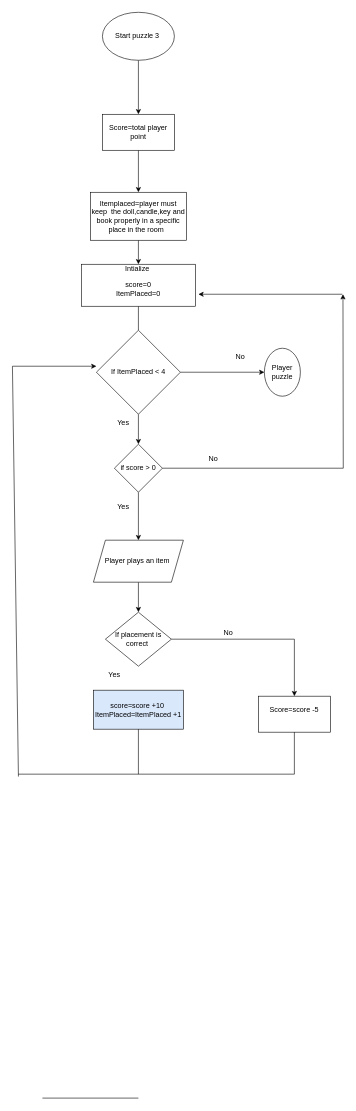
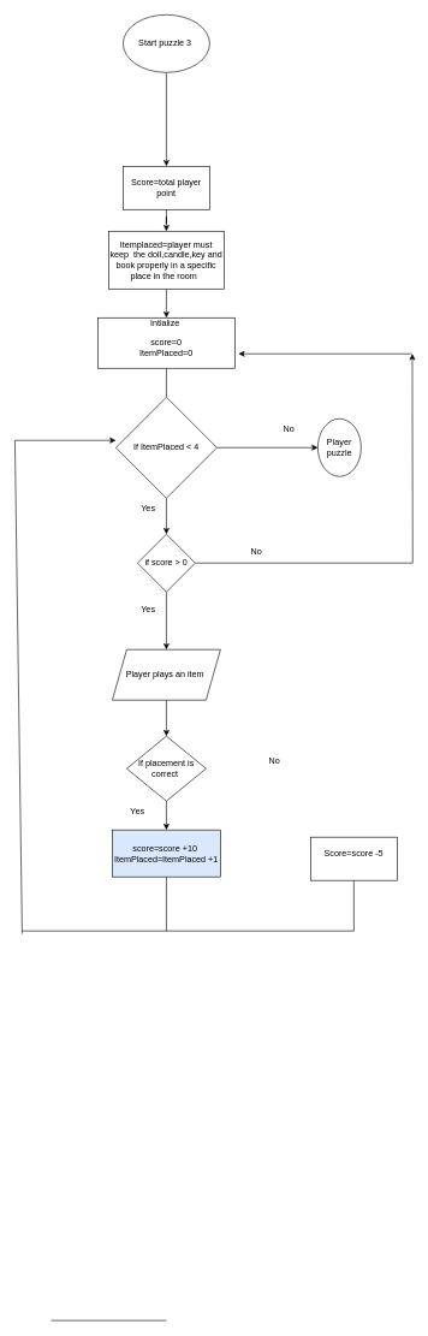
  <mxCell id="0" />
  <mxCell id="1" parent="0" />
  <mxCell id="2" value="" style="edgeStyle=orthogonalEdgeStyle;rounded=0;orthogonalLoop=1;jettySize=auto;html=1;" edge="1" parent="1" source="3" target="7"><mxGeometry relative="1" as="geometry" /></mxCell>
  <mxCell id="3" value="Start puzzle 3&amp;nbsp;" style="ellipse;whiteSpace=wrap;html=1;" vertex="1" parent="1"><mxGeometry x="170" y="20" width="120" height="80" as="geometry" /></mxCell>
  <mxCell id="4" value="" style="edgeStyle=orthogonalEdgeStyle;rounded=0;orthogonalLoop=1;jettySize=auto;html=1;endArrow=none;" edge="1" parent="1" source="5" target="13"><mxGeometry relative="1" as="geometry" /></mxCell>
  <mxCell id="5" value="Intialize&amp;nbsp;&lt;br&gt;&lt;div&gt;&lt;br&gt;&lt;/div&gt;&lt;div&gt;score=0&lt;/div&gt;&lt;div&gt;ItemPlaced=0&lt;/div&gt;&lt;div&gt;&lt;br&gt;&lt;/div&gt;" style="whiteSpace=wrap;html=1;" vertex="1" parent="1"><mxGeometry x="135" y="440" width="190" height="70" as="geometry" /></mxCell>
  <mxCell id="6" value="" style="edgeStyle=orthogonalEdgeStyle;rounded=0;orthogonalLoop=1;jettySize=auto;html=1;" edge="1" parent="1" source="7" target="9"><mxGeometry relative="1" as="geometry" /></mxCell>
- <mxCell id="7" value="Score=total player point" style="whiteSpace=wrap;html=1;" vertex="1" parent="1"><mxGeometry x="170" y="190" width="120" height="60" as="geometry" /></mxCell>
+ <mxCell id="7" value="Score=total player point" style="whiteSpace=wrap;html=1;" vertex="1" parent="1"><mxGeometry x="170" y="230" width="120" height="60" as="geometry" /></mxCell>
  <mxCell id="8" value="" style="edgeStyle=orthogonalEdgeStyle;rounded=0;orthogonalLoop=1;jettySize=auto;html=1;" edge="1" parent="1" source="9" target="5"><mxGeometry relative="1" as="geometry" /></mxCell>
  <mxCell id="9" value="Itemplaced=player must keep&amp;nbsp; the doll,candle,key and book properly in a specific place in the room&amp;nbsp;&amp;nbsp;" style="whiteSpace=wrap;html=1;" vertex="1" parent="1"><mxGeometry x="150" y="320" width="160" height="80" as="geometry" /></mxCell>
  <mxCell id="10" value="No" style="text;html=1;align=center;verticalAlign=middle;whiteSpace=wrap;rounded=0;" vertex="1" parent="1"><mxGeometry x="325" y="750" width="60" height="30" as="geometry" /></mxCell>
  <mxCell id="11" value="" style="edgeStyle=orthogonalEdgeStyle;rounded=0;orthogonalLoop=1;jettySize=auto;html=1;" edge="1" parent="1" source="13" target="20"><mxGeometry relative="1" as="geometry" /></mxCell>
  <mxCell id="12" value="" style="edgeStyle=orthogonalEdgeStyle;rounded=0;orthogonalLoop=1;jettySize=auto;html=1;" edge="1" parent="1" source="13" target="22"><mxGeometry relative="1" as="geometry" /></mxCell>
  <mxCell id="13" value="If ItemPlaced &amp;lt; 4" style="rhombus;whiteSpace=wrap;html=1;" vertex="1" parent="1"><mxGeometry x="160" y="550" width="140" height="140" as="geometry" /></mxCell>
  <mxCell id="14" value="No" style="text;html=1;align=center;verticalAlign=middle;whiteSpace=wrap;rounded=0;" vertex="1" parent="1"><mxGeometry x="370" y="580" width="60" height="30" as="geometry" /></mxCell>
  <mxCell id="15" value="" style="edgeStyle=orthogonalEdgeStyle;rounded=0;orthogonalLoop=1;jettySize=auto;html=1;" edge="1" parent="1" source="24" target="17"><mxGeometry relative="1" as="geometry"><mxPoint x="230" y="1270" as="sourcePoint" /></mxGeometry></mxCell>
- <mxCell id="16" value="" style="edgeStyle=orthogonalEdgeStyle;rounded=0;orthogonalLoop=1;jettySize=auto;html=1;" edge="1" parent="1" source="17" target="27"><mxGeometry relative="1" as="geometry" /></mxCell>
+ <mxCell id="16" value="" style="edgeStyle=orthogonalEdgeStyle;rounded=0;orthogonalLoop=1;jettySize=auto;html=1;" edge="1" parent="1" source="17" target="25"><mxGeometry relative="1" as="geometry" /></mxCell>
  <mxCell id="17" value="If placement is correct&amp;nbsp;" style="rhombus;whiteSpace=wrap;html=1;" vertex="1" parent="1"><mxGeometry x="175" y="1020" width="110" height="90" as="geometry" /></mxCell>
  <mxCell id="18" value="" style="edgeStyle=orthogonalEdgeStyle;rounded=0;orthogonalLoop=1;jettySize=auto;html=1;" edge="1" parent="1" source="20"><mxGeometry relative="1" as="geometry"><mxPoint x="571" y="490" as="targetPoint" /></mxGeometry></mxCell>
  <mxCell id="19" value="" style="edgeStyle=orthogonalEdgeStyle;rounded=0;orthogonalLoop=1;jettySize=auto;html=1;" edge="1" parent="1" source="20" target="24"><mxGeometry relative="1" as="geometry" /></mxCell>
  <mxCell id="20" value="if score &amp;gt; 0" style="rhombus;whiteSpace=wrap;html=1;" vertex="1" parent="1"><mxGeometry x="190" y="740" width="80" height="80" as="geometry" /></mxCell>
  <mxCell id="21" value="Yes" style="text;html=1;align=center;verticalAlign=middle;whiteSpace=wrap;rounded=0;" vertex="1" parent="1"><mxGeometry x="175" y="830" width="60" height="30" as="geometry" /></mxCell>
  <mxCell id="22" value="Player puzzle" style="ellipse;whiteSpace=wrap;html=1;" vertex="1" parent="1"><mxGeometry x="440" y="580" width="60" height="80" as="geometry" /></mxCell>
  <mxCell id="23" value="" style="endArrow=classic;html=1;rounded=0;" edge="1" parent="1"><mxGeometry width="50" height="50" relative="1" as="geometry"><mxPoint x="570" y="490" as="sourcePoint" /><mxPoint x="330" y="490" as="targetPoint" /></mxGeometry></mxCell>
  <mxCell id="24" value="Player plays an item&amp;nbsp;" style="shape=parallelogram;perimeter=parallelogramPerimeter;whiteSpace=wrap;html=1;fixedSize=1;" vertex="1" parent="1"><mxGeometry x="155" y="900" width="150" height="70" as="geometry" /></mxCell>
  <mxCell id="25" value="score=score +10&amp;nbsp;&lt;div&gt;ItemPlaced=ItemPlaced +1&lt;/div&gt;" style="whiteSpace=wrap;html=1;fillColor=#dae8fc;" vertex="1" parent="1"><mxGeometry x="155" y="1150" width="150" height="65" as="geometry" /></mxCell>
  <mxCell id="26" value="Yes" style="text;html=1;align=center;verticalAlign=middle;whiteSpace=wrap;rounded=0;" vertex="1" parent="1"><mxGeometry x="160" y="1110" width="60" height="30" as="geometry" /></mxCell>
  <mxCell id="27" value="Score=score -5&lt;div&gt;&lt;br&gt;&lt;/div&gt;" style="whiteSpace=wrap;html=1;" vertex="1" parent="1"><mxGeometry x="430" y="1160" width="120" height="60" as="geometry" /></mxCell>
  <mxCell id="28" value="No" style="text;html=1;align=center;verticalAlign=middle;whiteSpace=wrap;rounded=0;" vertex="1" parent="1"><mxGeometry x="350" y="1040" width="60" height="30" as="geometry" /></mxCell>
  <mxCell id="29" value="" style="endArrow=none;html=1;rounded=0;" edge="1" parent="1"><mxGeometry width="50" height="50" relative="1" as="geometry"><mxPoint x="230" y="1290" as="sourcePoint" /><mxPoint x="230" y="1215" as="targetPoint" /></mxGeometry></mxCell>
  <mxCell id="30" value="" style="endArrow=none;html=1;rounded=0;entryX=0.5;entryY=1;entryDx=0;entryDy=0;" edge="1" parent="1" target="27"><mxGeometry width="50" height="50" relative="1" as="geometry"><mxPoint x="490" y="1290" as="sourcePoint" /><mxPoint x="510" y="1710" as="targetPoint" /></mxGeometry></mxCell>
  <mxCell id="31" value="" style="endArrow=none;html=1;rounded=0;" edge="1" parent="1"><mxGeometry width="50" height="50" relative="1" as="geometry"><mxPoint x="30" y="1290" as="sourcePoint" /><mxPoint x="490" y="1290" as="targetPoint" /></mxGeometry></mxCell>
  <mxCell id="32" value="" style="endArrow=none;html=1;rounded=0;" edge="1" parent="1"><mxGeometry width="50" height="50" relative="1" as="geometry"><mxPoint x="70" y="1830" as="sourcePoint" /><mxPoint x="230" y="1830" as="targetPoint" /></mxGeometry></mxCell>
  <mxCell id="33" value="" style="endArrow=none;html=1;rounded=0;" edge="1" parent="1"><mxGeometry width="50" height="50" relative="1" as="geometry"><mxPoint x="30" y="1294" as="sourcePoint" /><mxPoint x="20" y="610" as="targetPoint" /></mxGeometry></mxCell>
  <mxCell id="34" value="" style="endArrow=classic;html=1;rounded=0;" edge="1" parent="1"><mxGeometry width="50" height="50" relative="1" as="geometry"><mxPoint x="20" y="610" as="sourcePoint" /><mxPoint x="160" y="610" as="targetPoint" /></mxGeometry></mxCell>
  <mxCell id="35" value="Yes" style="text;html=1;align=center;verticalAlign=middle;whiteSpace=wrap;rounded=0;" vertex="1" parent="1"><mxGeometry x="175" y="690" width="60" height="30" as="geometry" /></mxCell>
